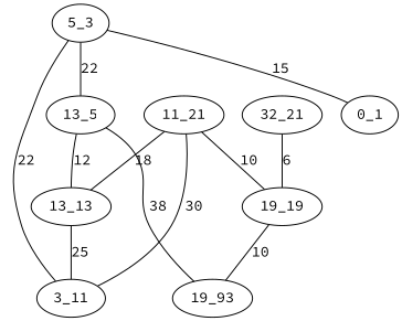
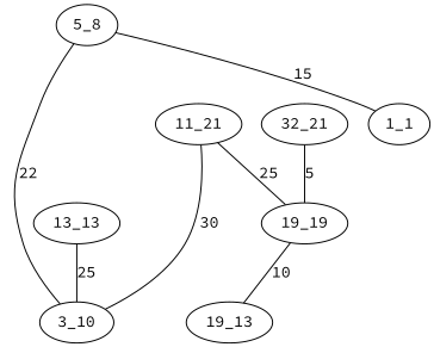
  graph {
    fontname="Source Code Pro"
    node [fontname="Source Code Pro"]
    edge [fontname="Source Code Pro"]
    "11_21"
-   "3_11"
+   "3_11" [label="3_10"]
    "19_19"
    "13_13"
-   "19_13" [label="19_93"]
-   "5_3"
-   "0_1"
-   "13_5"
+   "19_13"
+   "5_3" [label="5_8"]
+   "0_1" [label="1_1"]
    n9 [label="32_21"]
    "11_21" -- "3_11" [label=30]
-   "11_21" -- "19_19" [label=10]
-   "11_21" -- "13_13" [label=18]
+   "11_21" -- "19_19" [label=25]
    "19_19" -- "19_13" [label=10]
    "13_13" -- "3_11" [label=25]
    "5_3" -- "3_11" [label=22]
    "5_3" -- "0_1" [label=15]
-   "5_3" -- "13_5" [label=22]
-   "13_5" -- "13_13" [label=12]
-   "13_5" -- "19_13" [label=38]
-   n9 -- "19_19" [label=6]
+   n9 -- "19_19" [label=5]
  }
